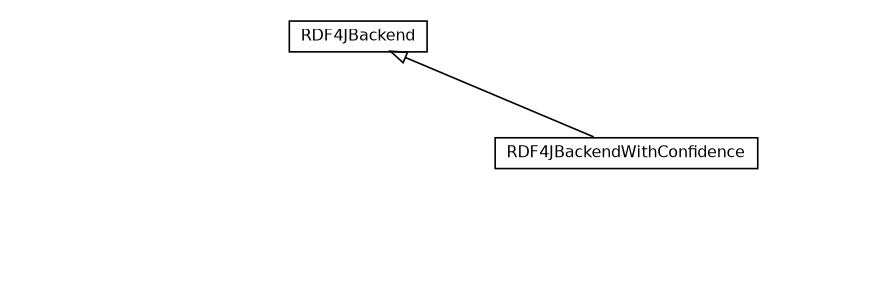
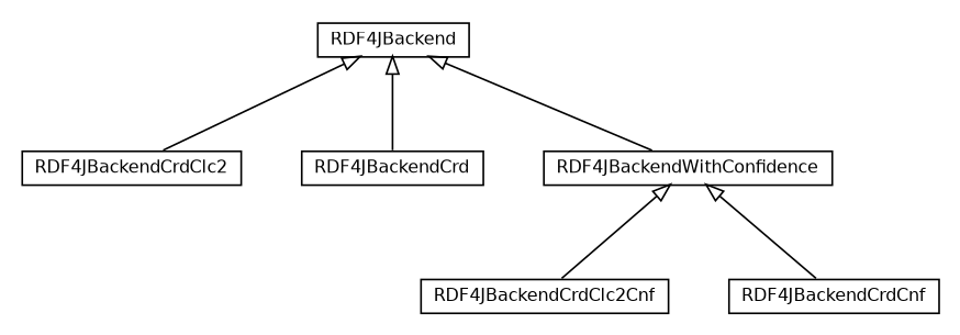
  digraph {
    nodesep=0.25
    ranksep=0.5
    node [fontcolor=black fontname=Helvetica fontsize=10.0 shape=plaintext]
    edge [arrowtail=empty dir=back fontname=Helvetica fontsize=10 headport=p labelfontname=Helvetica labelfontsize=10 tailport=p]
+   n1 [label=<<table title="org.universAAL.context.che.database.impl.RDF4JBackendCrdClc2Cnf" border="0" cellborder="1" cellspacing="0" cellpadding="2" port="p" href="./RDF4JBackendCrdClc2Cnf.html"> 		<tr><td><table border="0" cellspacing="0" cellpadding="1"> <tr><td align="center" balign="center"> RDF4JBackendCrdClc2Cnf </td></tr> 		</table></td></tr> 		</table>>]
+   n2 [label=<<table title="org.universAAL.context.che.database.impl.RDF4JBackendCrdClc2" border="0" cellborder="1" cellspacing="0" cellpadding="2" port="p" href="./RDF4JBackendCrdClc2.html"> 		<tr><td><table border="0" cellspacing="0" cellpadding="1"> <tr><td align="center" balign="center"> RDF4JBackendCrdClc2 </td></tr> 		</table></td></tr> 		</table>>]
+   n3 [label=<<table title="org.universAAL.context.che.database.impl.RDF4JBackendCrdCnf" border="0" cellborder="1" cellspacing="0" cellpadding="2" port="p" href="./RDF4JBackendCrdCnf.html"> 		<tr><td><table border="0" cellspacing="0" cellpadding="1"> <tr><td align="center" balign="center"> RDF4JBackendCrdCnf </td></tr> 		</table></td></tr> 		</table>>]
+   n4 [label=<<table title="org.universAAL.context.che.database.impl.RDF4JBackendCrd" border="0" cellborder="1" cellspacing="0" cellpadding="2" port="p" href="./RDF4JBackendCrd.html"> 		<tr><td><table border="0" cellspacing="0" cellpadding="1"> <tr><td align="center" balign="center"> RDF4JBackendCrd </td></tr> 		</table></td></tr> 		</table>>]
    n5 [label=<<table title="org.universAAL.context.che.database.impl.RDF4JBackendWithConfidence" border="0" cellborder="1" cellspacing="0" cellpadding="2" port="p" href="./RDF4JBackendWithConfidence.html"> 		<tr><td><table border="0" cellspacing="0" cellpadding="1"> <tr><td align="center" balign="center"> RDF4JBackendWithConfidence </td></tr> 		</table></td></tr> 		</table>>]
    n6 [label=<<table title="org.universAAL.context.che.database.impl.RDF4JBackend" border="0" cellborder="1" cellspacing="0" cellpadding="2" port="p" href="./RDF4JBackend.html"> 		<tr><td><table border="0" cellspacing="0" cellpadding="1"> <tr><td align="center" balign="center"> RDF4JBackend </td></tr> 		</table></td></tr> 		</table>>]
+   n5 -> n1
+   n5 -> n3
+   n6 -> n2
+   n6 -> n4
    n6 -> n5
  }
